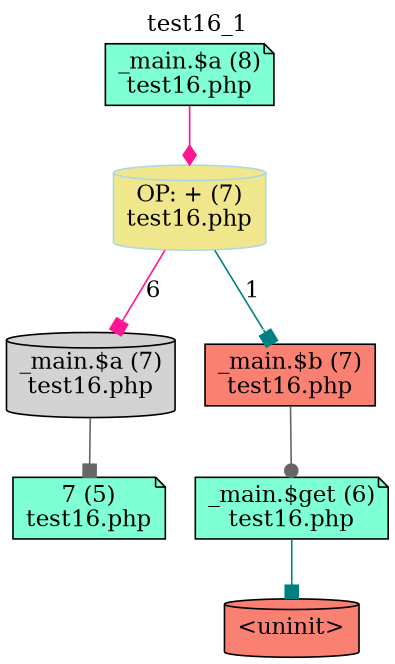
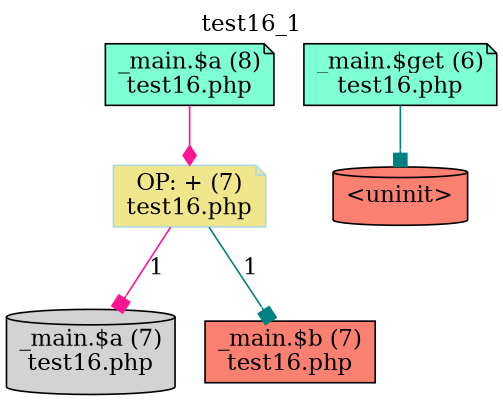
  digraph {
    label=test16_1
    labelloc=t
    node [fillcolor=aquamarine shape=note style=filled]
    edge [arrowhead=box color=deeppink]
    n1 [label="_main.$a (8)\ntest16.php"]
-   n2 [color=lightblue fillcolor=khaki label="OP: + (7)\ntest16.php" shape=cylinder]
+   n2 [color=lightblue fillcolor=khaki label="OP: + (7)\ntest16.php"]
    n3 [fillcolor=lightgrey label="_main.$a (7)\ntest16.php" shape=cylinder]
    n4 [fillcolor=salmon label="_main.$b (7)\ntest16.php" shape=box]
-   n5 [label="7 (5)\ntest16.php"]
    n6 [label="_main.$get (6)\ntest16.php"]
    n7 [fillcolor=salmon label="<uninit>" shape=cylinder]
    n1 -> n2 [arrowhead=diamond]
-   n2 -> n3 [label=6]
+   n2 -> n3 [label=1]
    n2 -> n4 [color=teal label=1]
-   n3 -> n5 [color=gray40]
-   n4 -> n6 [arrowhead=dot color=gray40]
    n6 -> n7 [color=teal]
  }
